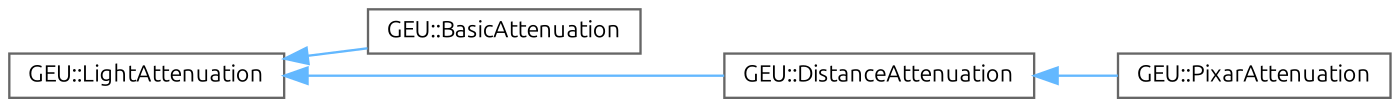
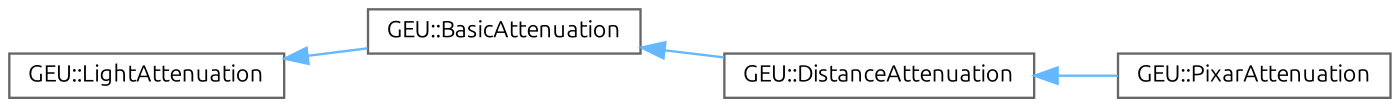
  digraph {
    fontname=Ubuntu
    rankdir=LR
    node [color=grey40 fillcolor=white fontname=Ubuntu fontsize=10 shape=box style=filled]
    edge [color=steelblue1 dir=back fontname=Ubuntu fontsize=10 labelfontname=Helvetica labelfontsize=10 style=solid]
    n1 [height=0.2 label="GEU::LightAttenuation" width=0.4]
    n2 [height=0.2 label="GEU::BasicAttenuation" width=0.4]
    n3 [height=0.2 label="GEU::DistanceAttenuation" width=0.4]
    n4 [height=0.2 label="GEU::PixarAttenuation" width=0.4]
    n1 -> n2
-   n1 -> n3
+   n2 -> n3
    n3 -> n4
  }
